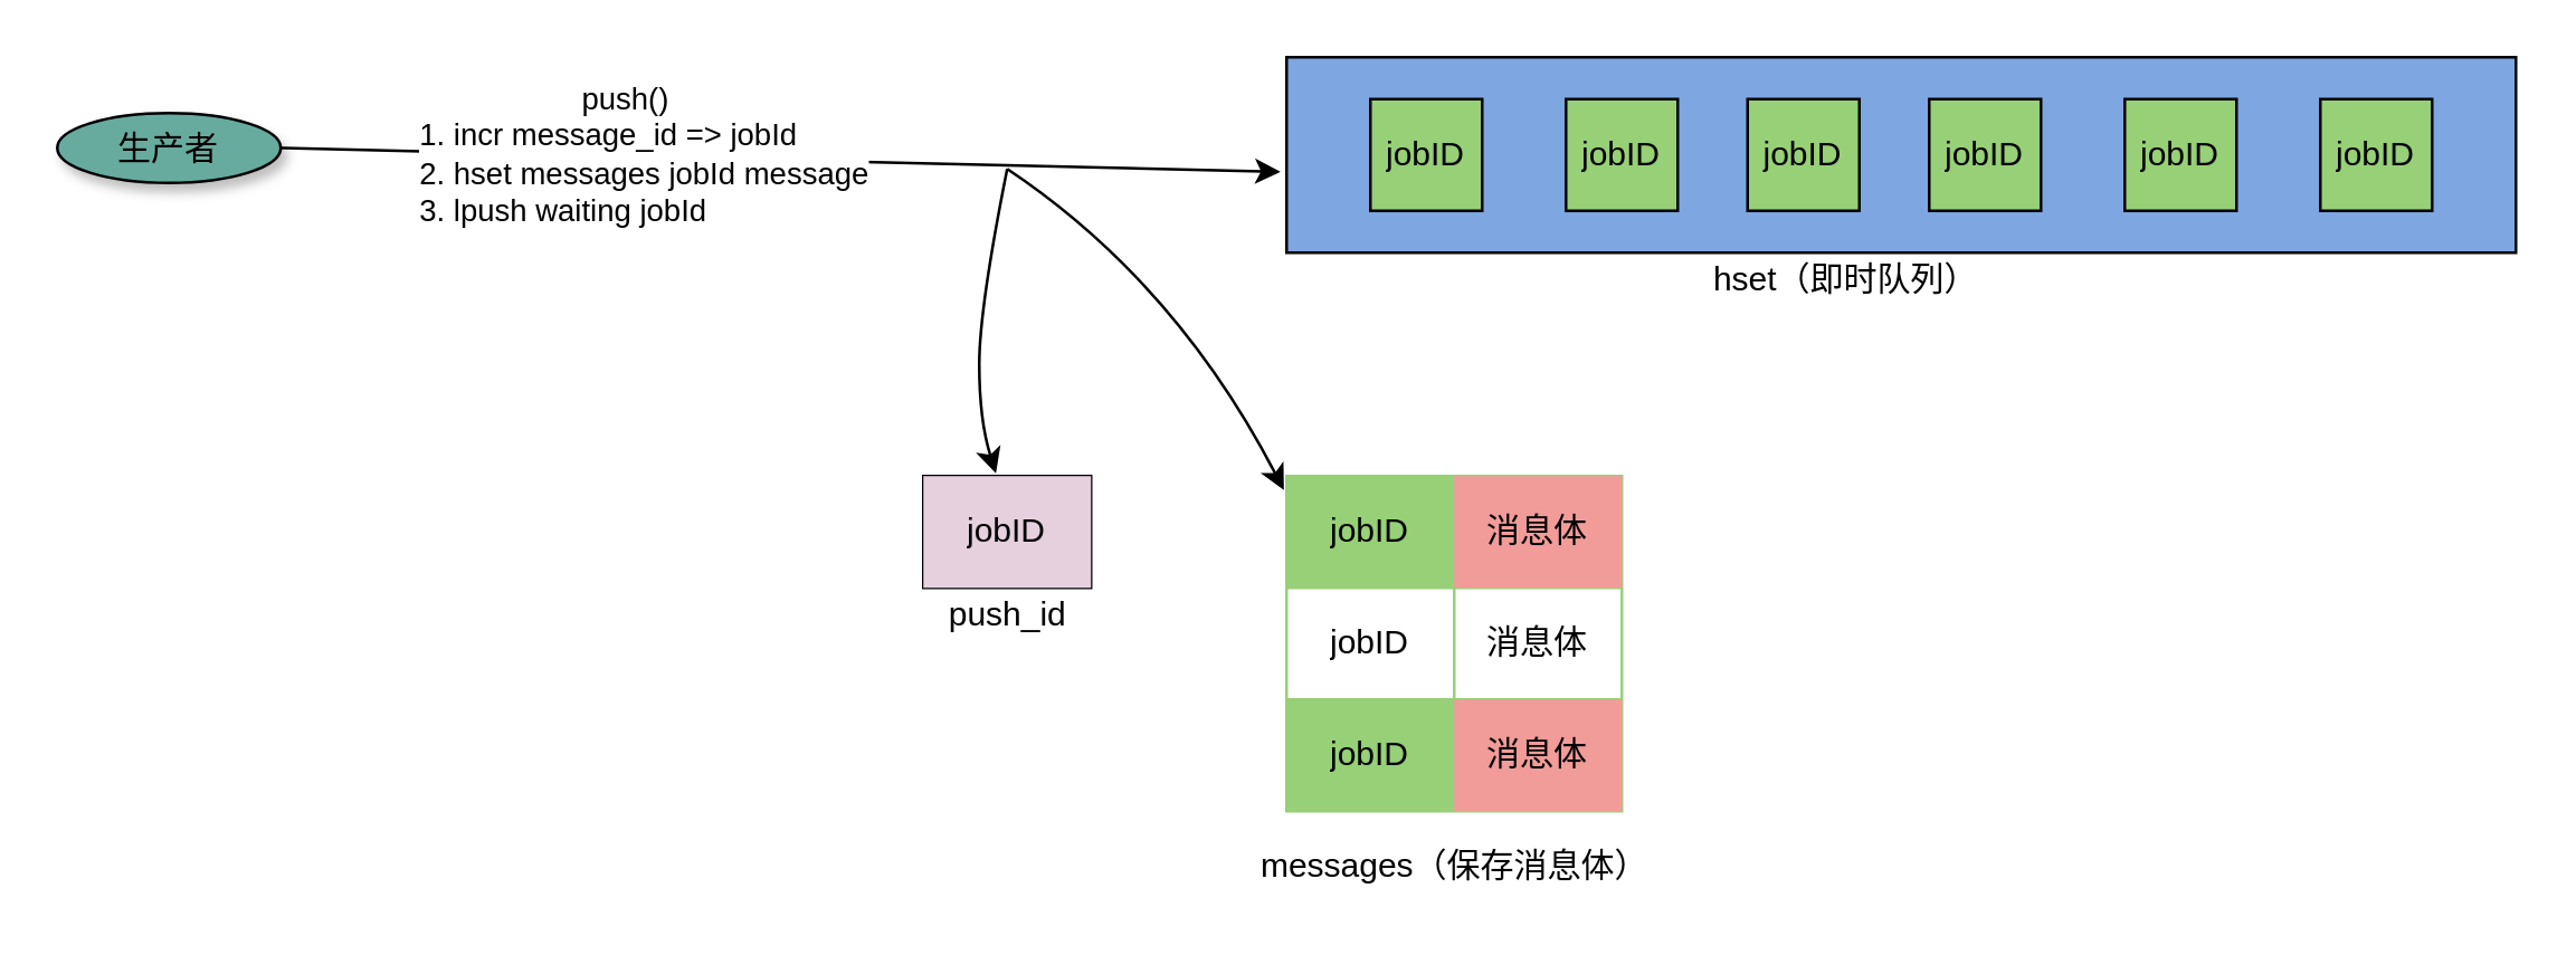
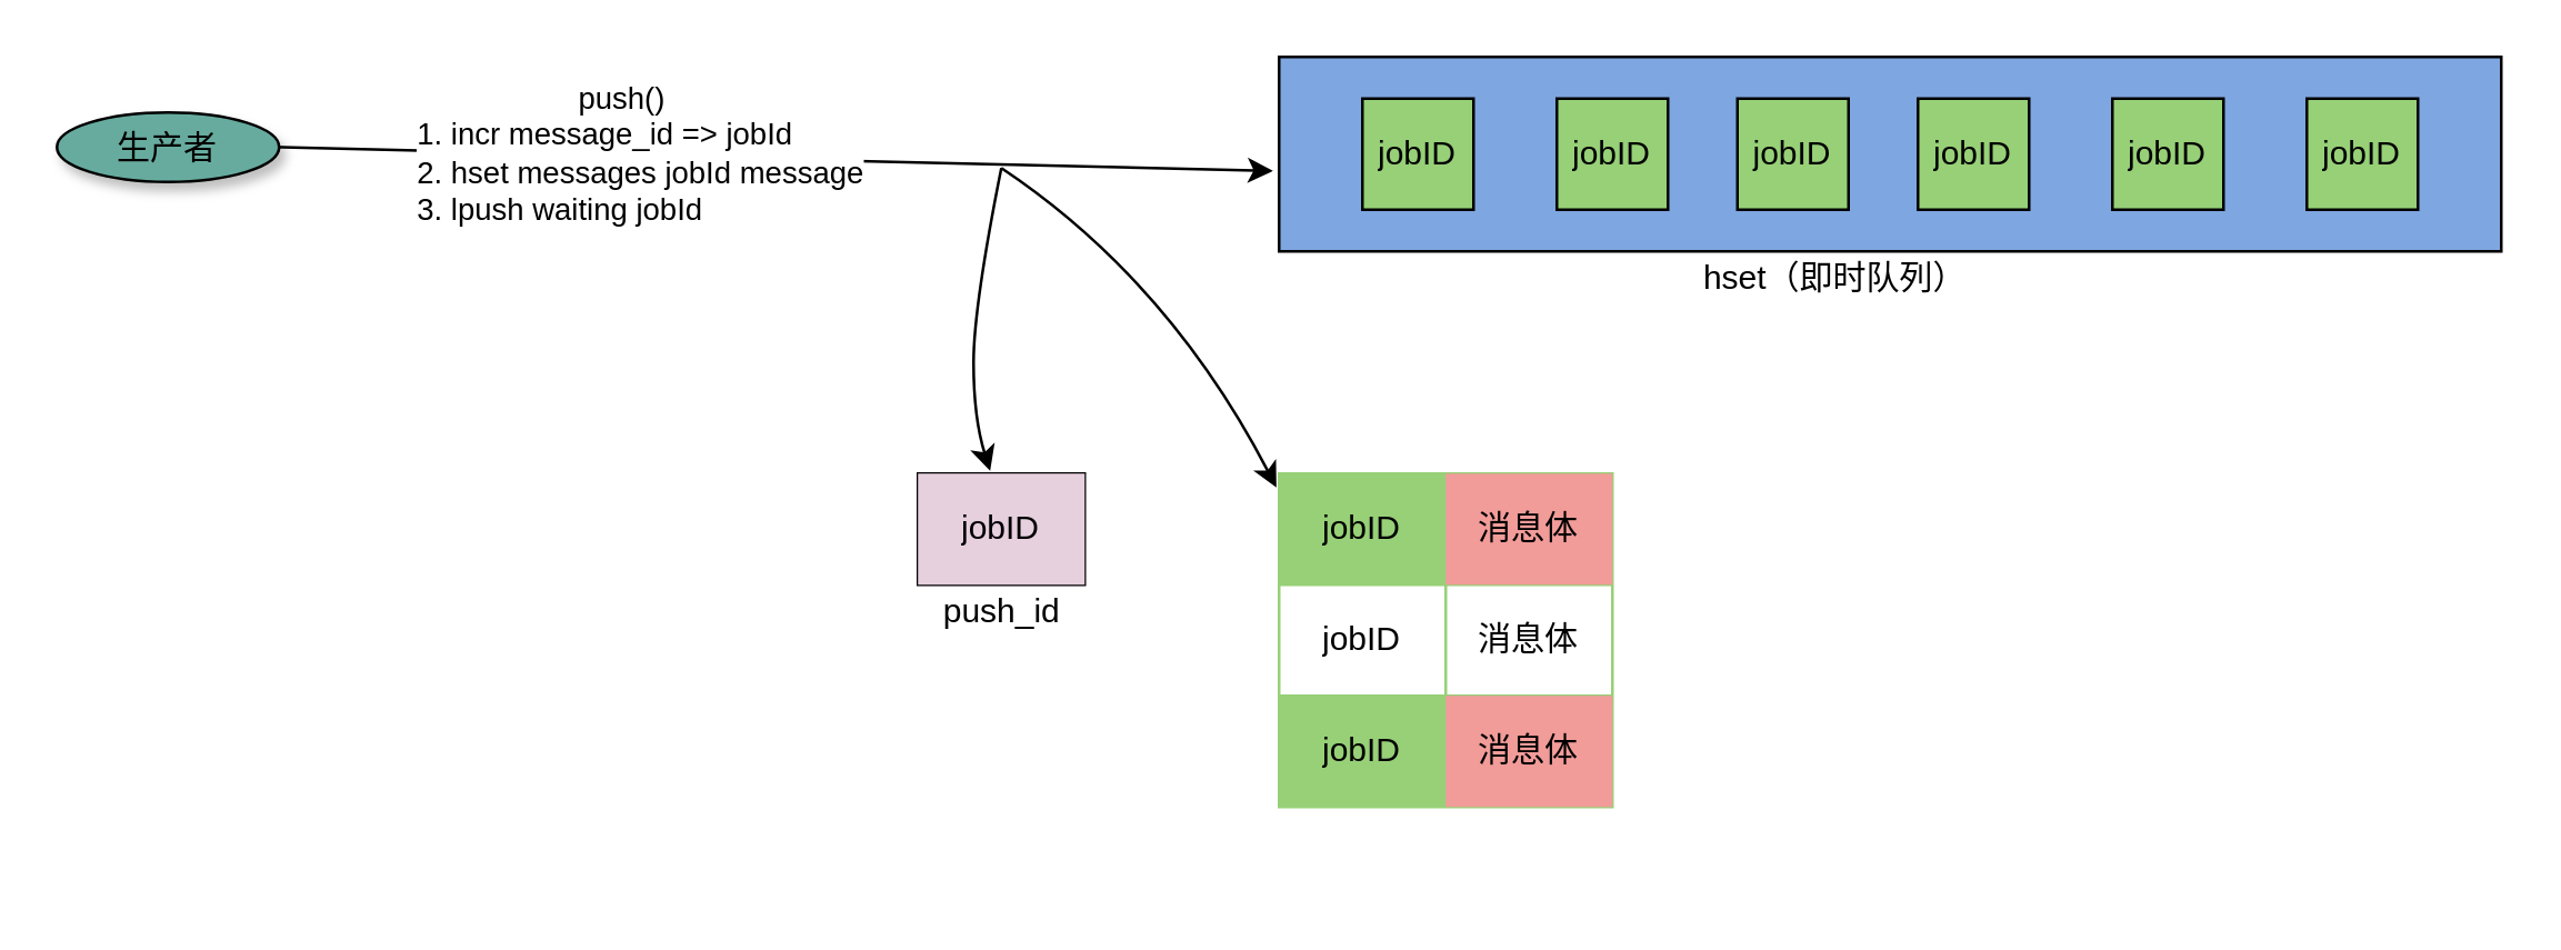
  <mxCell id="0" />
  <mxCell id="1" parent="0" />
  <mxCell id="2" value="" style="rounded=0;whiteSpace=wrap;html=1;fillColor=#7EA6E0;" vertex="1" parent="1"><mxGeometry x="460" y="20" width="440" height="70" as="geometry" /></mxCell>
  <mxCell id="3" value="" style="shape=table;html=1;whiteSpace=wrap;startSize=0;container=1;collapsible=0;childLayout=tableLayout;strokeColor=#97D077;" vertex="1" parent="1"><mxGeometry x="460" y="170" width="120" height="120" as="geometry" /></mxCell>
  <mxCell id="4" value="" style="shape=partialRectangle;html=1;whiteSpace=wrap;collapsible=0;dropTarget=0;pointerEvents=0;fillColor=none;top=0;left=0;bottom=0;right=0;points=[[0,0.5],[1,0.5]];portConstraint=eastwest;" vertex="1" parent="3"><mxGeometry width="120" height="40" as="geometry" /></mxCell>
  <mxCell id="5" value="jobID" style="shape=partialRectangle;html=1;whiteSpace=wrap;connectable=0;overflow=hidden;fillColor=#97D077;top=0;left=0;bottom=0;right=0;" vertex="1" parent="4"><mxGeometry width="60" height="40" as="geometry" /></mxCell>
  <mxCell id="6" value="消息体" style="shape=partialRectangle;html=1;whiteSpace=wrap;connectable=0;overflow=hidden;fillColor=#F19C99;top=0;left=0;bottom=0;right=0;" vertex="1" parent="4"><mxGeometry x="60" width="60" height="40" as="geometry" /></mxCell>
  <mxCell id="7" value="" style="shape=partialRectangle;html=1;whiteSpace=wrap;collapsible=0;dropTarget=0;pointerEvents=0;fillColor=none;top=0;left=0;bottom=0;right=0;points=[[0,0.5],[1,0.5]];portConstraint=eastwest;" vertex="1" parent="3"><mxGeometry y="40" width="120" height="40" as="geometry" /></mxCell>
  <mxCell id="8" value="jobID" style="shape=partialRectangle;html=1;whiteSpace=wrap;connectable=0;overflow=hidden;fillColor=none;top=0;left=0;bottom=0;right=0;" vertex="1" parent="7"><mxGeometry width="60" height="40" as="geometry" /></mxCell>
  <mxCell id="9" value="消息体" style="shape=partialRectangle;html=1;whiteSpace=wrap;connectable=0;overflow=hidden;fillColor=none;top=0;left=0;bottom=0;right=0;" vertex="1" parent="7"><mxGeometry x="60" width="60" height="40" as="geometry" /></mxCell>
  <mxCell id="10" value="" style="shape=partialRectangle;html=1;whiteSpace=wrap;collapsible=0;dropTarget=0;pointerEvents=0;fillColor=none;top=0;left=0;bottom=0;right=0;points=[[0,0.5],[1,0.5]];portConstraint=eastwest;" vertex="1" parent="3"><mxGeometry y="80" width="120" height="40" as="geometry" /></mxCell>
  <mxCell id="11" value="jobID" style="shape=partialRectangle;html=1;whiteSpace=wrap;connectable=0;overflow=hidden;fillColor=#97D077;top=0;left=0;bottom=0;right=0;" vertex="1" parent="10"><mxGeometry width="60" height="40" as="geometry" /></mxCell>
  <mxCell id="12" value="消息体" style="shape=partialRectangle;html=1;whiteSpace=wrap;connectable=0;overflow=hidden;fillColor=#F19C99;top=0;left=0;bottom=0;right=0;" vertex="1" parent="10"><mxGeometry x="60" width="60" height="40" as="geometry" /></mxCell>
- <mxCell id="13" value="messages（保存消息体）" style="text;html=1;align=center;verticalAlign=middle;resizable=0;points=[];autosize=1;" vertex="1" parent="1"><mxGeometry x="445" y="300" width="150" height="20" as="geometry" /></mxCell>
  <mxCell id="14" value="" style="shape=table;html=1;whiteSpace=wrap;startSize=0;container=1;collapsible=0;childLayout=tableLayout;" vertex="1" parent="1"><mxGeometry x="330" y="170" width="60" height="40" as="geometry" /></mxCell>
  <mxCell id="15" value="" style="shape=partialRectangle;html=1;whiteSpace=wrap;collapsible=0;dropTarget=0;pointerEvents=0;fillColor=none;top=0;left=0;bottom=0;right=0;points=[[0,0.5],[1,0.5]];portConstraint=eastwest;" vertex="1" parent="14"><mxGeometry width="60" height="40" as="geometry" /></mxCell>
  <mxCell id="16" value="jobID" style="shape=partialRectangle;html=1;whiteSpace=wrap;connectable=0;overflow=hidden;fillColor=#E6D0DE;top=0;left=0;bottom=0;right=0;" vertex="1" parent="15"><mxGeometry width="60" height="40" as="geometry" /></mxCell>
  <mxCell id="17" value="push_id" style="text;html=1;align=center;verticalAlign=middle;resizable=0;points=[];autosize=1;" vertex="1" parent="1"><mxGeometry x="320" y="210" width="80" height="20" as="geometry" /></mxCell>
  <mxCell id="18" value="hset（即时队列）" style="text;html=1;align=center;verticalAlign=middle;resizable=0;points=[];autosize=1;" vertex="1" parent="1"><mxGeometry x="600" y="90" width="120" height="20" as="geometry" /></mxCell>
  <mxCell id="19" value="" style="shape=table;html=1;whiteSpace=wrap;startSize=0;container=1;collapsible=0;childLayout=tableLayout;fillColor=#97D077;" vertex="1" parent="1"><mxGeometry x="490" y="35" width="40" height="40" as="geometry" /></mxCell>
  <mxCell id="20" value="" style="shape=partialRectangle;html=1;whiteSpace=wrap;collapsible=0;dropTarget=0;pointerEvents=0;fillColor=none;top=0;left=0;bottom=0;right=0;points=[[0,0.5],[1,0.5]];portConstraint=eastwest;" vertex="1" parent="19"><mxGeometry width="40" height="40" as="geometry" /></mxCell>
  <mxCell id="21" value="jobID" style="shape=partialRectangle;html=1;whiteSpace=wrap;connectable=0;overflow=hidden;fillColor=none;top=0;left=0;bottom=0;right=0;" vertex="1" parent="20"><mxGeometry width="40" height="40" as="geometry" /></mxCell>
  <mxCell id="22" value="" style="shape=table;html=1;whiteSpace=wrap;startSize=0;container=1;collapsible=0;childLayout=tableLayout;fillColor=#97D077;" vertex="1" parent="1"><mxGeometry x="625" y="35" width="40" height="40" as="geometry" /></mxCell>
  <mxCell id="23" value="" style="shape=partialRectangle;html=1;whiteSpace=wrap;collapsible=0;dropTarget=0;pointerEvents=0;fillColor=none;top=0;left=0;bottom=0;right=0;points=[[0,0.5],[1,0.5]];portConstraint=eastwest;" vertex="1" parent="22"><mxGeometry width="40" height="40" as="geometry" /></mxCell>
  <mxCell id="24" value="jobID" style="shape=partialRectangle;html=1;whiteSpace=wrap;connectable=0;overflow=hidden;fillColor=none;top=0;left=0;bottom=0;right=0;" vertex="1" parent="23"><mxGeometry width="40" height="40" as="geometry" /></mxCell>
  <mxCell id="25" value="" style="shape=table;html=1;whiteSpace=wrap;startSize=0;container=1;collapsible=0;childLayout=tableLayout;fillColor=#97D077;" vertex="1" parent="1"><mxGeometry x="560" y="35" width="40" height="40" as="geometry" /></mxCell>
  <mxCell id="26" value="" style="shape=partialRectangle;html=1;whiteSpace=wrap;collapsible=0;dropTarget=0;pointerEvents=0;fillColor=none;top=0;left=0;bottom=0;right=0;points=[[0,0.5],[1,0.5]];portConstraint=eastwest;" vertex="1" parent="25"><mxGeometry width="40" height="40" as="geometry" /></mxCell>
  <mxCell id="27" value="jobID" style="shape=partialRectangle;html=1;whiteSpace=wrap;connectable=0;overflow=hidden;fillColor=none;top=0;left=0;bottom=0;right=0;" vertex="1" parent="26"><mxGeometry width="40" height="40" as="geometry" /></mxCell>
  <mxCell id="28" value="" style="shape=table;html=1;whiteSpace=wrap;startSize=0;container=1;collapsible=0;childLayout=tableLayout;fillColor=#97D077;" vertex="1" parent="1"><mxGeometry x="690" y="35" width="40" height="40" as="geometry" /></mxCell>
  <mxCell id="29" value="" style="shape=partialRectangle;html=1;whiteSpace=wrap;collapsible=0;dropTarget=0;pointerEvents=0;fillColor=none;top=0;left=0;bottom=0;right=0;points=[[0,0.5],[1,0.5]];portConstraint=eastwest;" vertex="1" parent="28"><mxGeometry width="40" height="40" as="geometry" /></mxCell>
  <mxCell id="30" value="jobID" style="shape=partialRectangle;html=1;whiteSpace=wrap;connectable=0;overflow=hidden;fillColor=none;top=0;left=0;bottom=0;right=0;" vertex="1" parent="29"><mxGeometry width="40" height="40" as="geometry" /></mxCell>
  <mxCell id="31" value="生产者" style="ellipse;whiteSpace=wrap;html=1;shadow=1;strokeColor=#000000;fillColor=#67AB9F;" vertex="1" parent="1"><mxGeometry x="20" y="40" width="80" height="25" as="geometry" /></mxCell>
  <mxCell id="32" value="" style="endArrow=classic;html=1;entryX=-0.005;entryY=0.629;entryDx=0;entryDy=0;exitX=1;exitY=0.5;exitDx=0;exitDy=0;entryPerimeter=0;" edge="1" parent="1" source="31"><mxGeometry relative="1" as="geometry"><mxPoint x="221.04" y="58.005" as="sourcePoint" /><mxPoint x="457.8" y="61.03" as="targetPoint" /></mxGeometry></mxCell>
  <mxCell id="33" value="&lt;div style=&quot;text-align: left&quot;&gt;&amp;nbsp; &amp;nbsp; &amp;nbsp; &amp;nbsp; &amp;nbsp; &amp;nbsp; &amp;nbsp; &amp;nbsp; &amp;nbsp; &amp;nbsp;push()&lt;/div&gt;&lt;span style=&quot;font-size: 11px&quot;&gt;&lt;div style=&quot;text-align: left&quot;&gt;1. incr message_id =&amp;gt; jobId&lt;/div&gt;&lt;div style=&quot;text-align: left&quot;&gt;2. hset messages jobId message&lt;/div&gt;&lt;div style=&quot;text-align: left&quot;&gt;3. lpush waiting jobId&lt;/div&gt;&lt;/span&gt;" style="edgeLabel;resizable=0;html=1;align=center;verticalAlign=middle;" connectable="0" vertex="1" parent="32"><mxGeometry relative="1" as="geometry"><mxPoint x="-48.99" y="-1.77" as="offset" /></mxGeometry></mxCell>
  <mxCell id="34" value="" style="curved=1;endArrow=classic;html=1;entryX=0.433;entryY=-0.025;entryDx=0;entryDy=0;entryPerimeter=0;" edge="1" parent="1" target="15"><mxGeometry width="50" height="50" relative="1" as="geometry"><mxPoint x="360" y="60" as="sourcePoint" /><mxPoint x="720" y="0" as="targetPoint" /><Array as="points"><mxPoint x="350" y="110" /><mxPoint x="350" y="150" /></Array></mxGeometry></mxCell>
  <mxCell id="35" value="" style="curved=1;endArrow=classic;html=1;entryX=-0.008;entryY=0.125;entryDx=0;entryDy=0;entryPerimeter=0;" edge="1" parent="1" target="4"><mxGeometry width="50" height="50" relative="1" as="geometry"><mxPoint x="360" y="60" as="sourcePoint" /><mxPoint x="720" y="0" as="targetPoint" /><Array as="points"><mxPoint x="420" y="100" /></Array></mxGeometry></mxCell>
  <mxCell id="36" value="" style="shape=table;html=1;whiteSpace=wrap;startSize=0;container=1;collapsible=0;childLayout=tableLayout;fillColor=#97D077;" vertex="1" parent="1"><mxGeometry x="830" y="35" width="40" height="40" as="geometry" /></mxCell>
  <mxCell id="37" value="" style="shape=partialRectangle;html=1;whiteSpace=wrap;collapsible=0;dropTarget=0;pointerEvents=0;fillColor=none;top=0;left=0;bottom=0;right=0;points=[[0,0.5],[1,0.5]];portConstraint=eastwest;" vertex="1" parent="36"><mxGeometry width="40" height="40" as="geometry" /></mxCell>
  <mxCell id="38" value="jobID" style="shape=partialRectangle;html=1;whiteSpace=wrap;connectable=0;overflow=hidden;fillColor=none;top=0;left=0;bottom=0;right=0;" vertex="1" parent="37"><mxGeometry width="40" height="40" as="geometry" /></mxCell>
  <mxCell id="39" value="" style="shape=table;html=1;whiteSpace=wrap;startSize=0;container=1;collapsible=0;childLayout=tableLayout;fillColor=#97D077;" vertex="1" parent="1"><mxGeometry x="760" y="35" width="40" height="40" as="geometry" /></mxCell>
  <mxCell id="40" value="" style="shape=partialRectangle;html=1;whiteSpace=wrap;collapsible=0;dropTarget=0;pointerEvents=0;fillColor=none;top=0;left=0;bottom=0;right=0;points=[[0,0.5],[1,0.5]];portConstraint=eastwest;" vertex="1" parent="39"><mxGeometry width="40" height="40" as="geometry" /></mxCell>
  <mxCell id="41" value="jobID" style="shape=partialRectangle;html=1;whiteSpace=wrap;connectable=0;overflow=hidden;fillColor=none;top=0;left=0;bottom=0;right=0;" vertex="1" parent="40"><mxGeometry width="40" height="40" as="geometry" /></mxCell>
